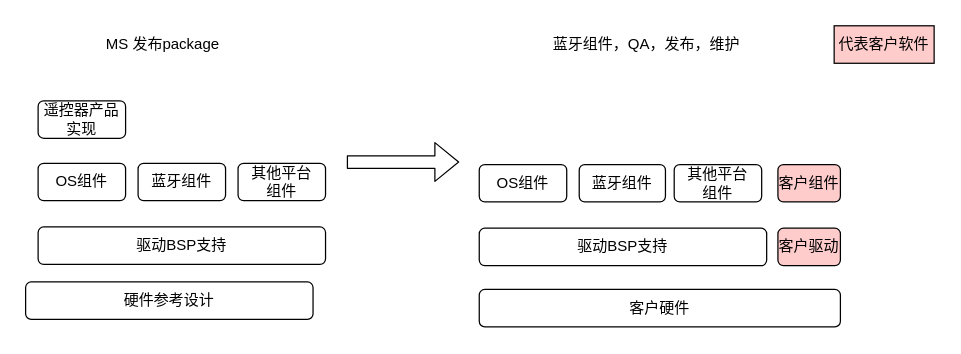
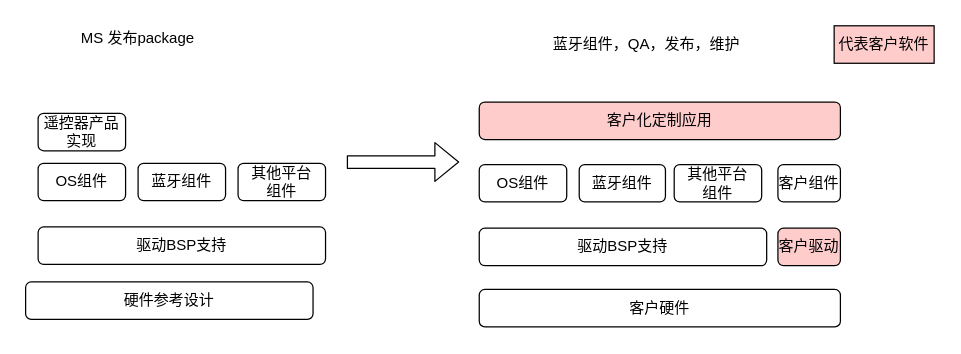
  <mxCell id="0" />
  <mxCell id="1" parent="0" />
  <mxCell id="2" value="硬件参考设计" style="rounded=1;whiteSpace=wrap;html=1;" vertex="1" parent="1"><mxGeometry x="20" y="225" width="230" height="30" as="geometry" /></mxCell>
  <mxCell id="3" value="驱动BSP支持" style="rounded=1;whiteSpace=wrap;html=1;" vertex="1" parent="1"><mxGeometry x="30" y="181" width="230" height="30" as="geometry" /></mxCell>
  <mxCell id="4" value="OS组件" style="rounded=1;whiteSpace=wrap;html=1;" vertex="1" parent="1"><mxGeometry x="30" y="130" width="70" height="30" as="geometry" /></mxCell>
  <mxCell id="5" value="蓝牙组件" style="rounded=1;whiteSpace=wrap;html=1;" vertex="1" parent="1"><mxGeometry x="110" y="130" width="70" height="30" as="geometry" /></mxCell>
  <mxCell id="6" value="其他平台&lt;br&gt;组件" style="rounded=1;whiteSpace=wrap;html=1;" vertex="1" parent="1"><mxGeometry x="190" y="130" width="70" height="30" as="geometry" /></mxCell>
- <mxCell id="7" value="遥控器产品实现" style="rounded=1;whiteSpace=wrap;html=1;" vertex="1" parent="1"><mxGeometry x="30" y="80" width="70" height="30" as="geometry" /></mxCell>
+ <mxCell id="7" value="遥控器产品实现" style="rounded=1;whiteSpace=wrap;html=1;" vertex="1" parent="1"><mxGeometry x="30" y="90" width="70" height="30" as="geometry" /></mxCell>
  <mxCell id="8" value="客户硬件" style="rounded=1;whiteSpace=wrap;html=1;" vertex="1" parent="1"><mxGeometry x="383" y="231" width="289" height="30" as="geometry" /></mxCell>
  <mxCell id="9" value="驱动BSP支持" style="rounded=1;whiteSpace=wrap;html=1;" vertex="1" parent="1"><mxGeometry x="383" y="182" width="230" height="30" as="geometry" /></mxCell>
  <mxCell id="10" value="OS组件" style="rounded=1;whiteSpace=wrap;html=1;" vertex="1" parent="1"><mxGeometry x="383" y="131" width="70" height="30" as="geometry" /></mxCell>
  <mxCell id="11" value="蓝牙组件" style="rounded=1;whiteSpace=wrap;html=1;" vertex="1" parent="1"><mxGeometry x="463" y="131" width="69" height="30" as="geometry" /></mxCell>
  <mxCell id="12" value="其他平台&lt;br&gt;组件" style="rounded=1;whiteSpace=wrap;html=1;" vertex="1" parent="1"><mxGeometry x="539" y="131" width="70" height="30" as="geometry" /></mxCell>
+ <mxCell id="13" value="客户化定制应用" style="rounded=1;whiteSpace=wrap;html=1;fillColor=#FFCCCC;" vertex="1" parent="1"><mxGeometry x="383" y="81" width="289" height="30" as="geometry" /></mxCell>
  <mxCell id="14" value="客户驱动" style="rounded=1;whiteSpace=wrap;html=1;fillColor=#FFCCCC;" vertex="1" parent="1"><mxGeometry x="622" y="182" width="50" height="30" as="geometry" /></mxCell>
- <mxCell id="15" value="客户组件" style="rounded=1;whiteSpace=wrap;html=1;fillColor=#FFCCCC;" vertex="1" parent="1"><mxGeometry x="622" y="131" width="50" height="30" as="geometry" /></mxCell>
- <mxCell id="16" value="MS 发布package" style="rounded=1;whiteSpace=wrap;html=1;fillColor=#FFFFFF;strokeColor=none;" vertex="1" parent="1"><mxGeometry x="70" y="20" width="120" height="30" as="geometry" /></mxCell>
+ <mxCell id="15" value="客户组件" style="rounded=1;whiteSpace=wrap;html=1;fillColor=#ffffff;" vertex="1" parent="1"><mxGeometry x="622" y="131" width="50" height="30" as="geometry" /></mxCell>
+ <mxCell id="16" value="MS 发布package" style="rounded=1;whiteSpace=wrap;html=1;fillColor=#FFFFFF;strokeColor=none;" vertex="1" parent="1"><mxGeometry x="50" y="15" width="120" height="30" as="geometry" /></mxCell>
  <mxCell id="17" value="" style="shape=flexArrow;endArrow=classic;html=1;" edge="1" parent="1"><mxGeometry width="50" height="50" relative="1" as="geometry"><mxPoint x="277" y="129" as="sourcePoint" /><mxPoint x="367" y="129" as="targetPoint" /></mxGeometry></mxCell>
  <mxCell id="18" value="蓝牙组件，QA，发布，维护" style="rounded=1;whiteSpace=wrap;html=1;fillColor=#FFFFFF;strokeColor=none;" vertex="1" parent="1"><mxGeometry x="412" y="20" width="210" height="30" as="geometry" /></mxCell>
  <mxCell id="19" value="代表客户软件" style="whiteSpace=wrap;html=1;fillColor=#FFCCCC;rounded=0;" vertex="1" parent="1"><mxGeometry x="667" y="20" width="80" height="30" as="geometry" /></mxCell>
